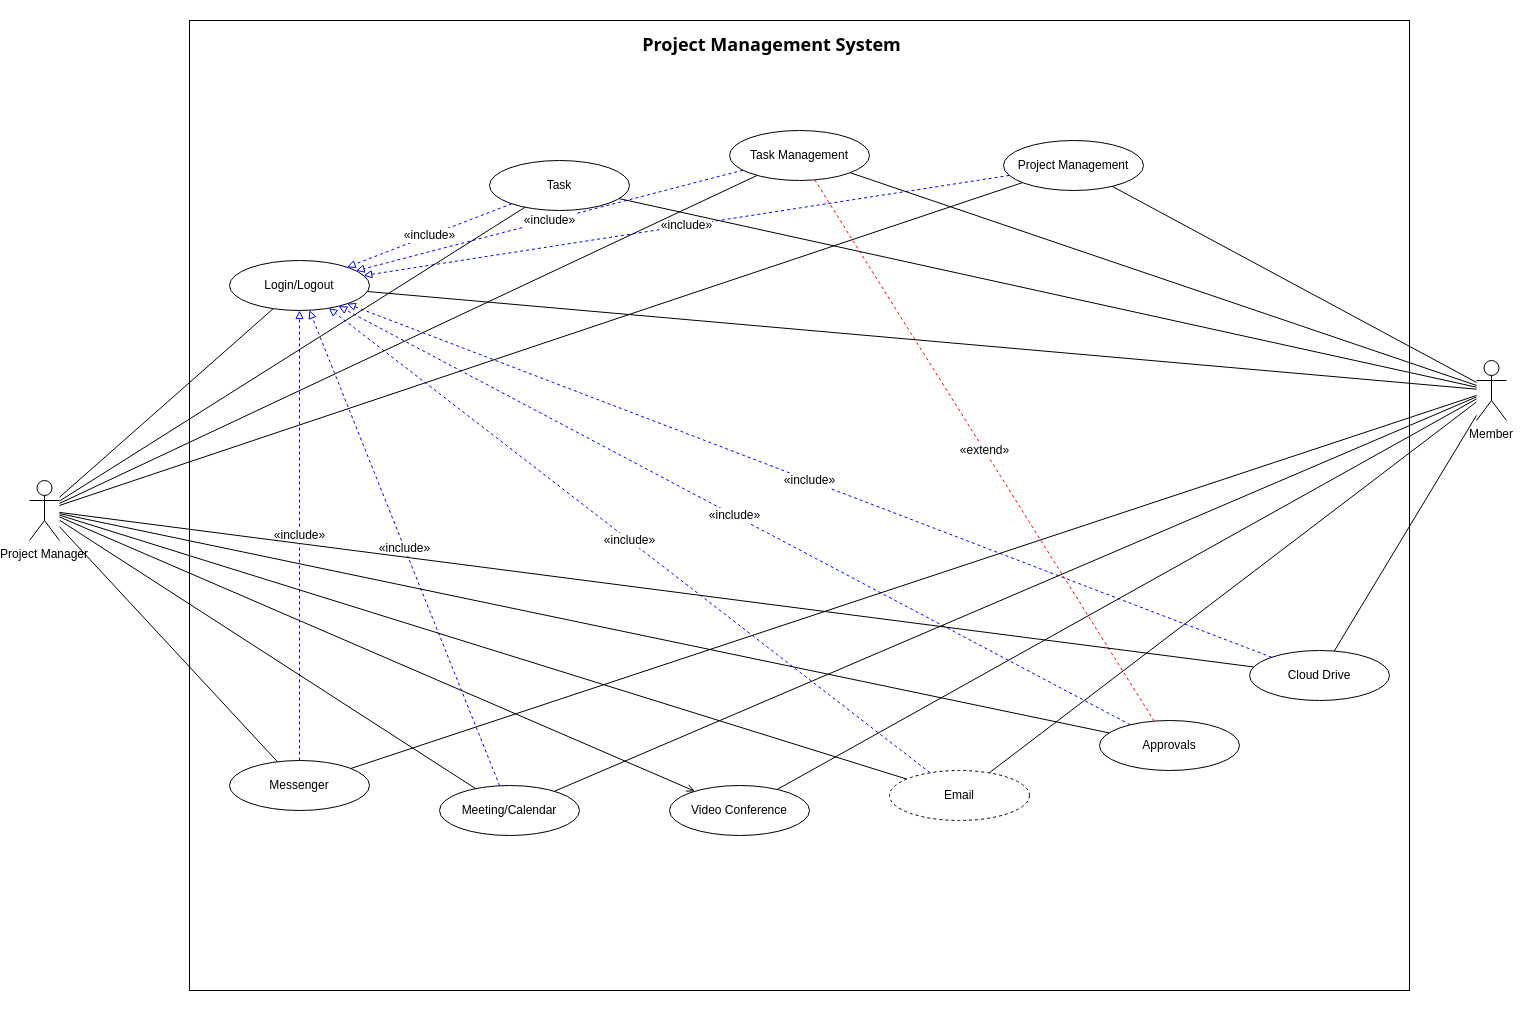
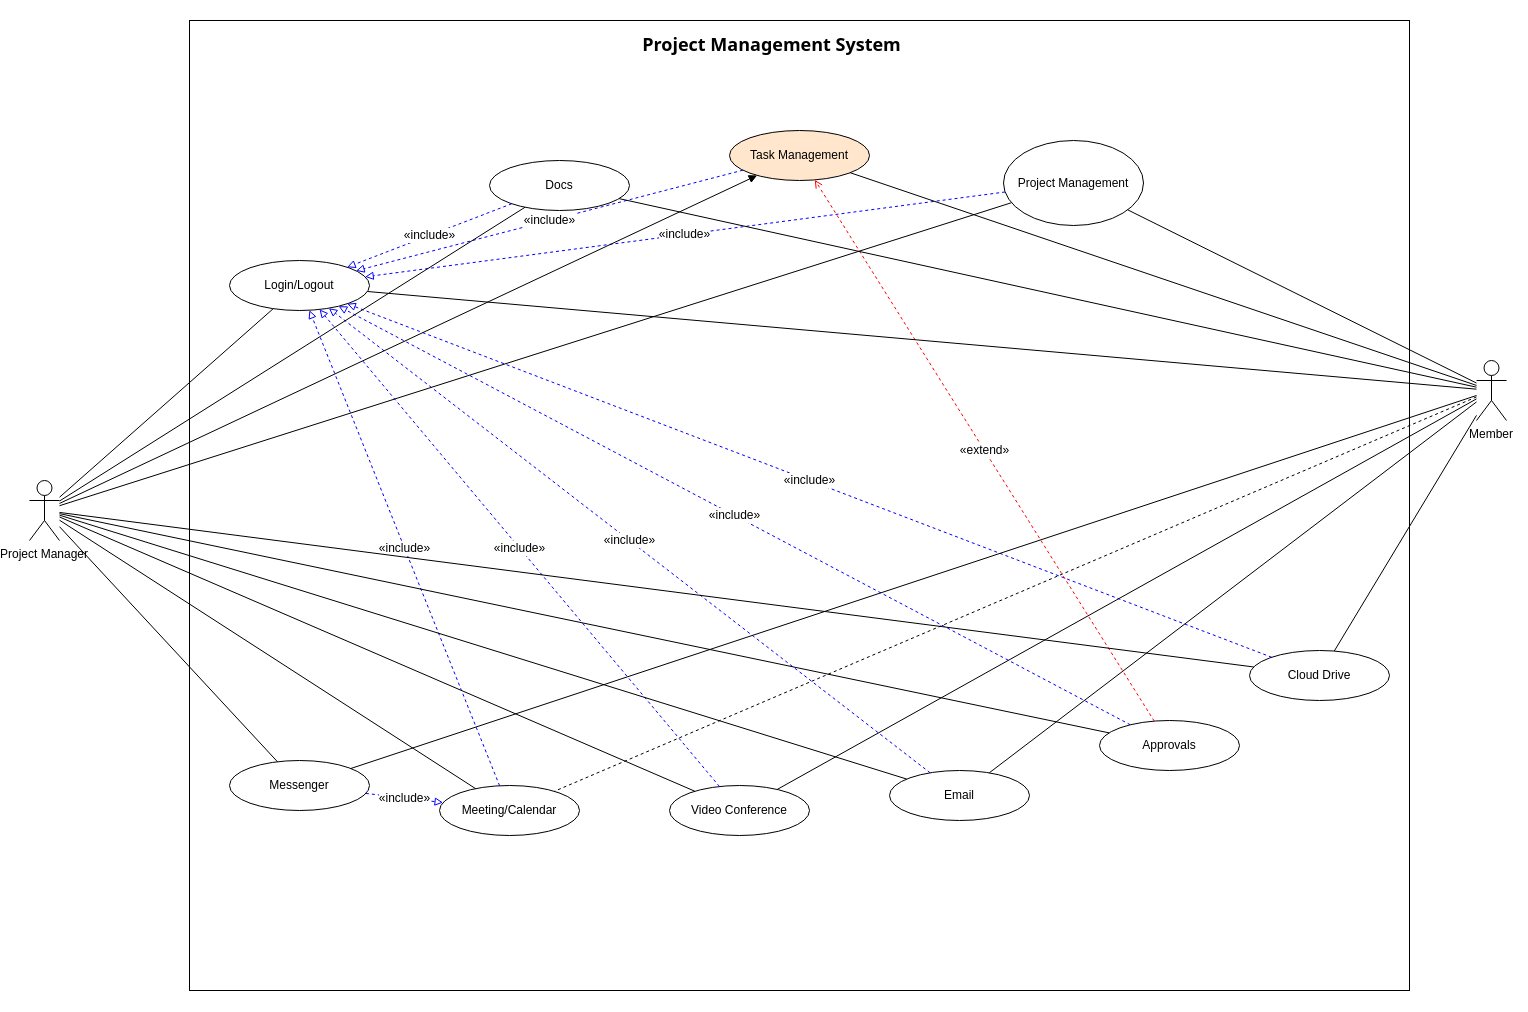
  <mxCell id="0" />
  <mxCell id="1" parent="0" />
  <mxCell id="2" value="" style="rounded=0;whiteSpace=wrap;html=1;" parent="1" vertex="1"><mxGeometry x="180" y="20" width="1220" height="970" as="geometry" /></mxCell>
- <mxCell id="3" value="«include»" style="dashed=1;endArrow=block;endFill=0;html=1;strokeColor=#0000FF;fontSize=12;labelBackgroundColor=#FFFFFF;" parent="1" source="9" target="6" edge="1"><mxGeometry relative="1" as="geometry" /></mxCell>
+ <mxCell id="3" value="«include»" style="dashed=1;endArrow=block;endFill=0;html=1;strokeColor=#0000FF;fontSize=12;labelBackgroundColor=#FFFFFF;" parent="1" source="9" target="10" edge="1"><mxGeometry relative="1" as="geometry" /></mxCell>
  <mxCell id="4" value="Project Manager" style="shape=umlActor;verticalLabelPosition=bottom;verticalAlign=top;" parent="1" vertex="1"><mxGeometry x="20" y="480" width="30" height="60" as="geometry" /></mxCell>
  <mxCell id="5" value="Member" style="shape=umlActor;verticalLabelPosition=bottom;verticalAlign=top;" parent="1" vertex="1"><mxGeometry x="1467" y="360" width="30" height="60" as="geometry" /></mxCell>
  <mxCell id="6" value="Login/Logout" style="ellipse;whiteSpace=wrap;html=1;" parent="1" vertex="1"><mxGeometry x="220" y="260" width="140" height="50" as="geometry" /></mxCell>
- <mxCell id="7" value="Project Management" style="ellipse;whiteSpace=wrap;html=1;" parent="1" vertex="1"><mxGeometry x="994" y="140" width="140" height="50" as="geometry" /></mxCell>
- <mxCell id="8" value="Task Management" style="ellipse;whiteSpace=wrap;html=1;" parent="1" vertex="1"><mxGeometry x="720" y="130" width="140" height="50" as="geometry" /></mxCell>
+ <mxCell id="7" value="Project Management" style="ellipse;whiteSpace=wrap;html=1;" parent="1" vertex="1"><mxGeometry x="994" y="140" width="140" height="85" as="geometry" /></mxCell>
+ <mxCell id="8" value="Task Management" style="ellipse;whiteSpace=wrap;html=1;fillColor=#ffe6cc;" parent="1" vertex="1"><mxGeometry x="720" y="130" width="140" height="50" as="geometry" /></mxCell>
  <mxCell id="9" value="Messenger" style="ellipse;whiteSpace=wrap;html=1;" parent="1" vertex="1"><mxGeometry x="220" y="760" width="140" height="50" as="geometry" /></mxCell>
  <mxCell id="10" value="Meeting/Calendar" style="ellipse;whiteSpace=wrap;html=1;" parent="1" vertex="1"><mxGeometry x="430" y="785" width="140" height="50" as="geometry" /></mxCell>
  <mxCell id="11" value="Video Conference" style="ellipse;whiteSpace=wrap;html=1;" parent="1" vertex="1"><mxGeometry x="660" y="785" width="140" height="50" as="geometry" /></mxCell>
- <mxCell id="12" value="Task" style="ellipse;whiteSpace=wrap;html=1;" parent="1" vertex="1"><mxGeometry x="480" y="160" width="140" height="50" as="geometry" /></mxCell>
+ <mxCell id="12" value="Docs" style="ellipse;whiteSpace=wrap;html=1;" parent="1" vertex="1"><mxGeometry x="480" y="160" width="140" height="50" as="geometry" /></mxCell>
  <mxCell id="13" value="Cloud Drive" style="ellipse;whiteSpace=wrap;html=1;" parent="1" vertex="1"><mxGeometry x="1240" y="650" width="140" height="50" as="geometry" /></mxCell>
- <mxCell id="14" value="Email" style="ellipse;whiteSpace=wrap;html=1;dashed=1;" parent="1" vertex="1"><mxGeometry x="880" y="770" width="140" height="50" as="geometry" /></mxCell>
+ <mxCell id="14" value="Email" style="ellipse;whiteSpace=wrap;html=1;" parent="1" vertex="1"><mxGeometry x="880" y="770" width="140" height="50" as="geometry" /></mxCell>
  <mxCell id="15" value="Approvals" style="ellipse;whiteSpace=wrap;html=1;" parent="1" vertex="1"><mxGeometry x="1090" y="720" width="140" height="50" as="geometry" /></mxCell>
  <mxCell id="16" value="«include»" style="dashed=1;endArrow=block;endFill=0;html=1;strokeColor=#0000FF;fontSize=12;labelBackgroundColor=#FFFFFF;" parent="1" source="7" target="6" edge="1"><mxGeometry relative="1" as="geometry" /></mxCell>
  <mxCell id="17" value="«include»" style="dashed=1;endArrow=block;endFill=0;html=1;strokeColor=#0000FF;fontSize=12;labelBackgroundColor=#FFFFFF;" parent="1" source="8" target="6" edge="1"><mxGeometry relative="1" as="geometry" /></mxCell>
  <mxCell id="18" value="«include»" style="dashed=1;endArrow=block;endFill=0;html=1;strokeColor=#0000FF;fontSize=12;labelBackgroundColor=#FFFFFF;" parent="1" source="10" target="6" edge="1"><mxGeometry relative="1" as="geometry" /></mxCell>
+ <mxCell id="19" value="«include»" style="dashed=1;endArrow=block;endFill=0;html=1;strokeColor=#0000FF;fontSize=12;labelBackgroundColor=#FFFFFF;" parent="1" source="11" target="6" edge="1"><mxGeometry relative="1" as="geometry" /></mxCell>
  <mxCell id="20" value="«include»" style="dashed=1;endArrow=block;endFill=0;html=1;strokeColor=#0000FF;fontSize=12;labelBackgroundColor=#FFFFFF;" parent="1" source="12" target="6" edge="1"><mxGeometry relative="1" as="geometry" /></mxCell>
  <mxCell id="21" value="«include»" style="dashed=1;endArrow=block;endFill=0;html=1;strokeColor=#0000FF;fontSize=12;labelBackgroundColor=#FFFFFF;" parent="1" source="13" target="6" edge="1"><mxGeometry relative="1" as="geometry" /></mxCell>
  <mxCell id="22" value="«include»" style="dashed=1;endArrow=block;endFill=0;html=1;strokeColor=#0000FF;fontSize=12;labelBackgroundColor=#FFFFFF;" parent="1" source="14" target="6" edge="1"><mxGeometry relative="1" as="geometry" /></mxCell>
  <mxCell id="23" value="«include»" style="dashed=1;endArrow=block;endFill=0;html=1;strokeColor=#0000FF;fontSize=12;labelBackgroundColor=#FFFFFF;" parent="1" source="15" target="6" edge="1"><mxGeometry relative="1" as="geometry" /></mxCell>
- <mxCell id="24" value="«extend»" style="dashed=1;endArrow=none;html=1;strokeColor=#FF0000;fontSize=12;labelBackgroundColor=#FFFFFF;" parent="1" source="15" target="8" edge="1"><mxGeometry relative="1" as="geometry" /></mxCell>
+ <mxCell id="24" value="«extend»" style="dashed=1;endArrow=open;html=1;strokeColor=#FF0000;fontSize=12;labelBackgroundColor=#FFFFFF;" parent="1" source="15" target="8" edge="1"><mxGeometry relative="1" as="geometry" /></mxCell>
  <mxCell id="25" style="endArrow=none;html=1;" parent="1" source="4" target="6" edge="1"><mxGeometry relative="1" as="geometry" /></mxCell>
  <mxCell id="26" style="endArrow=none;html=1;" parent="1" source="4" target="7" edge="1"><mxGeometry relative="1" as="geometry" /></mxCell>
- <mxCell id="27" style="endArrow=none;html=1;" parent="1" source="4" target="8" edge="1"><mxGeometry relative="1" as="geometry" /></mxCell>
+ <mxCell id="27" style="endArrow=block;html=1;" parent="1" source="4" target="8" edge="1"><mxGeometry relative="1" as="geometry" /></mxCell>
  <mxCell id="28" style="endArrow=none;html=1;" parent="1" source="4" target="9" edge="1"><mxGeometry relative="1" as="geometry" /></mxCell>
  <mxCell id="29" style="endArrow=none;html=1;" parent="1" source="4" target="10" edge="1"><mxGeometry relative="1" as="geometry" /></mxCell>
- <mxCell id="30" style="endArrow=open;html=1;" parent="1" source="4" target="11" edge="1"><mxGeometry relative="1" as="geometry" /></mxCell>
+ <mxCell id="30" style="endArrow=none;html=1;" parent="1" source="4" target="11" edge="1"><mxGeometry relative="1" as="geometry" /></mxCell>
  <mxCell id="31" style="endArrow=none;html=1;" parent="1" source="4" target="12" edge="1"><mxGeometry relative="1" as="geometry" /></mxCell>
  <mxCell id="32" style="endArrow=none;html=1;" parent="1" source="4" target="13" edge="1"><mxGeometry relative="1" as="geometry" /></mxCell>
  <mxCell id="33" style="endArrow=none;html=1;" parent="1" source="4" target="14" edge="1"><mxGeometry relative="1" as="geometry" /></mxCell>
  <mxCell id="34" style="endArrow=none;html=1;" parent="1" source="4" target="15" edge="1"><mxGeometry relative="1" as="geometry" /></mxCell>
  <mxCell id="35" style="endArrow=none;html=1;" parent="1" source="5" target="6" edge="1"><mxGeometry relative="1" as="geometry" /></mxCell>
  <mxCell id="36" style="endArrow=none;html=1;" parent="1" source="5" target="7" edge="1"><mxGeometry relative="1" as="geometry" /></mxCell>
  <mxCell id="37" style="endArrow=none;html=1;" parent="1" source="5" target="8" edge="1"><mxGeometry relative="1" as="geometry" /></mxCell>
  <mxCell id="38" style="endArrow=none;html=1;" parent="1" source="5" target="9" edge="1"><mxGeometry relative="1" as="geometry" /></mxCell>
- <mxCell id="39" style="endArrow=none;html=1;" parent="1" source="5" target="10" edge="1"><mxGeometry relative="1" as="geometry" /></mxCell>
+ <mxCell id="39" style="endArrow=none;html=1;dashed=1;" parent="1" source="5" target="10" edge="1"><mxGeometry relative="1" as="geometry" /></mxCell>
  <mxCell id="40" style="endArrow=none;html=1;" parent="1" source="5" target="11" edge="1"><mxGeometry relative="1" as="geometry" /></mxCell>
  <mxCell id="41" style="endArrow=none;html=1;" parent="1" source="5" target="12" edge="1"><mxGeometry relative="1" as="geometry" /></mxCell>
  <mxCell id="42" style="endArrow=none;html=1;" parent="1" source="5" target="13" edge="1"><mxGeometry relative="1" as="geometry" /></mxCell>
  <mxCell id="43" style="endArrow=none;html=1;" parent="1" source="5" target="14" edge="1"><mxGeometry relative="1" as="geometry" /></mxCell>
  <mxCell id="44" value="&lt;span style=&quot;font-family: system-ui, Ubuntu, &amp;quot;Droid Sans&amp;quot;, sans-serif; text-align: start;&quot;&gt;Project Management System&lt;/span&gt;" style="text;html=1;align=center;verticalAlign=middle;whiteSpace=wrap;rounded=0;fontColor=default;fontSize=18;fontStyle=1" parent="1" vertex="1"><mxGeometry x="630" y="30" width="265" height="30" as="geometry" /></mxCell>
